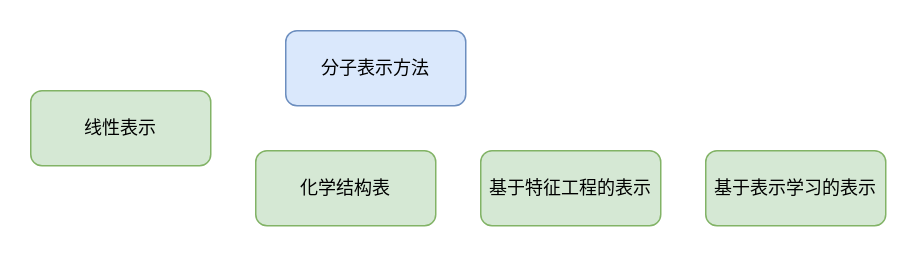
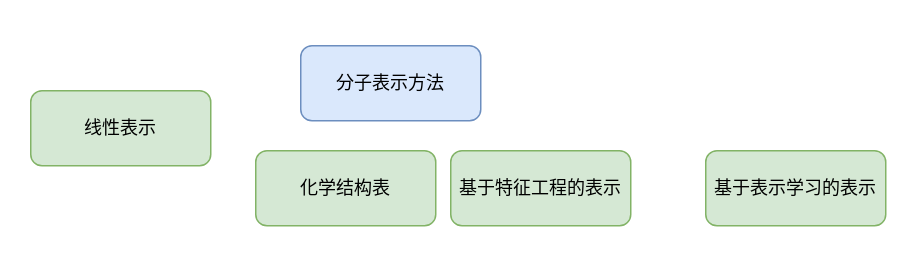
  <mxCell id="0" />
  <mxCell id="1" parent="0" />
- <mxCell id="2" value="分子表示方法" style="rounded=1;whiteSpace=wrap;html=1;fillColor=#dae8fc;strokeColor=#6c8ebf;" vertex="1" parent="1"><mxGeometry x="190" y="20" width="120" height="50" as="geometry" /></mxCell>
+ <mxCell id="2" value="分子表示方法" style="rounded=1;whiteSpace=wrap;html=1;fillColor=#dae8fc;strokeColor=#6c8ebf;" vertex="1" parent="1"><mxGeometry x="200" y="30" width="120" height="50" as="geometry" /></mxCell>
  <mxCell id="3" value="线性表示" style="rounded=1;whiteSpace=wrap;html=1;fillColor=#d5e8d4;strokeColor=#82b366;" vertex="1" parent="1"><mxGeometry x="20" y="60" width="120" height="50" as="geometry" /></mxCell>
  <mxCell id="4" value="化学结构表" style="rounded=1;whiteSpace=wrap;html=1;fillColor=#d5e8d4;strokeColor=#82b366;" vertex="1" parent="1"><mxGeometry x="170" y="100" width="120" height="50" as="geometry" /></mxCell>
- <mxCell id="5" value="基于特征工程的表示" style="rounded=1;whiteSpace=wrap;html=1;fillColor=#d5e8d4;strokeColor=#82b366;" vertex="1" parent="1"><mxGeometry x="320" y="100" width="120" height="50" as="geometry" /></mxCell>
+ <mxCell id="5" value="基于特征工程的表示" style="rounded=1;whiteSpace=wrap;html=1;fillColor=#d5e8d4;strokeColor=#82b366;" vertex="1" parent="1"><mxGeometry x="300" y="100" width="120" height="50" as="geometry" /></mxCell>
  <mxCell id="6" value="基于表示学习的表示" style="rounded=1;whiteSpace=wrap;html=1;fillColor=#d5e8d4;strokeColor=#82b366;" vertex="1" parent="1"><mxGeometry x="470" y="100" width="120" height="50" as="geometry" /></mxCell>
